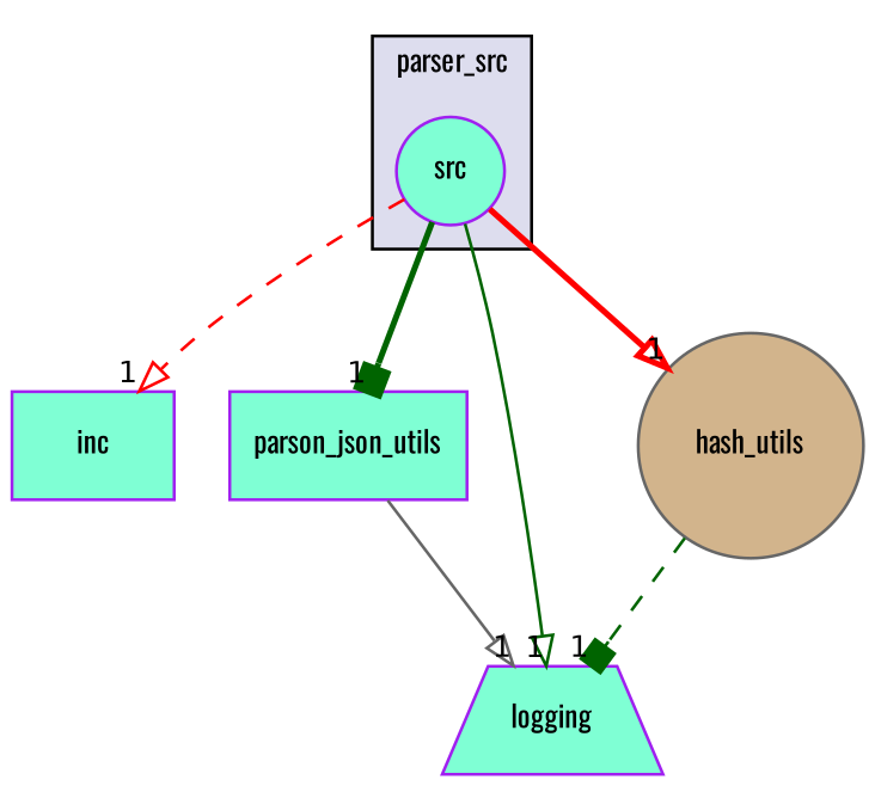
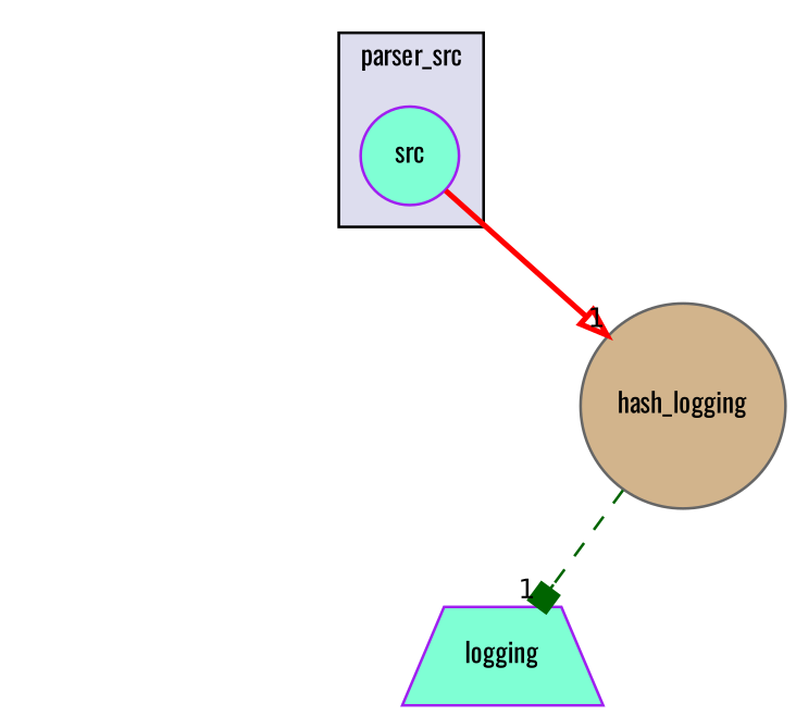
  digraph {
    compound=true
    fontname=Oswald
    node [color=purple fillcolor=aquamarine fontname=Oswald fontsize=10 shape=circle style=filled]
    edge [arrowhead=onormal color=darkgreen fontname=Oswald headlabel=1 labeldistance=1.5 labelfontname=Helvetica labelfontsize=10 style=dashed]
    n1 [label=src pencolor=black]
-   n2 [label=inc shape=box]
-   n3 [label=parson_json_utils shape=box]
    n4 [label=logging shape=trapezium]
-   n5 [color=gray40 fillcolor=tan label=hash_utils]
+   n5 [color=gray40 fillcolor=tan label=hash_logging]
    subgraph cluster_1 {
      bgcolor="#ddddee"
      fontsize=10
      label=parser_src
      pencolor=black
      n1
    }
-   n1 -> n2 [color=red]
-   n1 -> n3 [arrowhead=box style=bold]
-   n1 -> n4 [style=solid]
    n1 -> n5 [color=red style=bold]
-   n3 -> n4 [color=gray40 style=solid]
    n5 -> n4 [arrowhead=box]
  }
